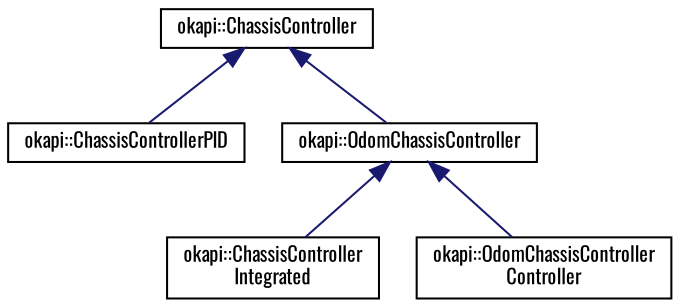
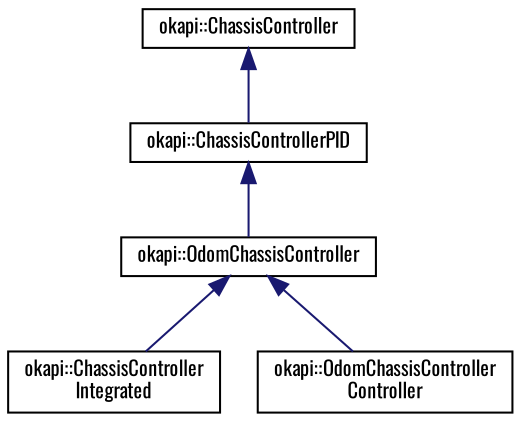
  digraph {
    fontname=Oswald
    rankdir=TB
    node [color=black fillcolor=white fontname=Oswald fontsize=10 shape=record style=filled]
    edge [color=midnightblue dir=back fontname=Oswald fontsize=10 labelfontname=Helvetica labelfontsize=10 style=solid]
    n1 [height=0.2 label="okapi::ChassisController" width=0.4]
    n2 [height=0.2 label="okapi::ChassisControllerPID" width=0.4]
    n3 [height=0.2 label="okapi::OdomChassisController" width=0.4]
    n4 [height=0.2 label="okapi::ChassisController\lIntegrated" width=0.4]
    n5 [height=0.2 label="okapi::OdomChassisController\lController" width=0.4]
    n1 -> n2
-   n1 -> n3
+   n2 -> n3
    n3 -> n4
    n3 -> n5
  }
